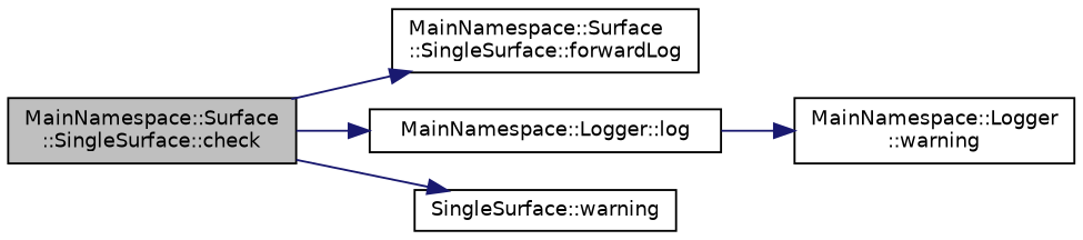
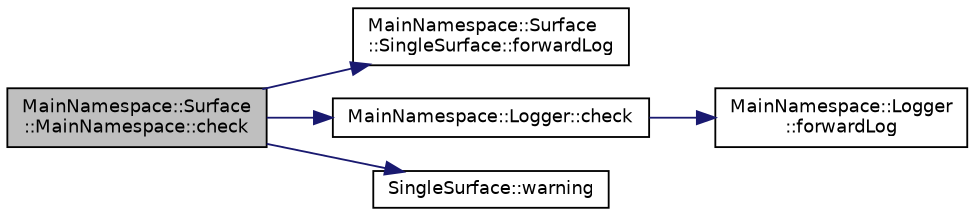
  digraph {
    rankdir=LR
    node [color=black fillcolor=white fontname=Helvetica fontsize=10 shape=record style=filled]
    edge [color=midnightblue fontname=Helvetica fontsize=10 labelfontname=Helvetica labelfontsize=10 style=solid]
-   n1 [fillcolor=grey75 fontcolor=black height=0.2 label="MainNamespace::Surface\l::SingleSurface::check" width=0.4]
+   n1 [fillcolor=grey75 fontcolor=black height=0.2 label="MainNamespace::Surface\l::MainNamespace::check" width=0.4]
    n2 [height=0.2 label="MainNamespace::Surface\l::SingleSurface::forwardLog" width=0.4]
-   n3 [height=0.2 label="MainNamespace::Logger::log" width=0.4]
+   n3 [height=0.2 label="MainNamespace::Logger::check" width=0.4]
    n4 [height=0.2 label="SingleSurface::warning" width=0.4]
-   n5 [height=0.2 label="MainNamespace::Logger\l::warning" width=0.4]
+   n5 [height=0.2 label="MainNamespace::Logger\l::forwardLog" width=0.4]
    n1 -> n2
    n1 -> n3
    n1 -> n4
    n3 -> n5
  }
